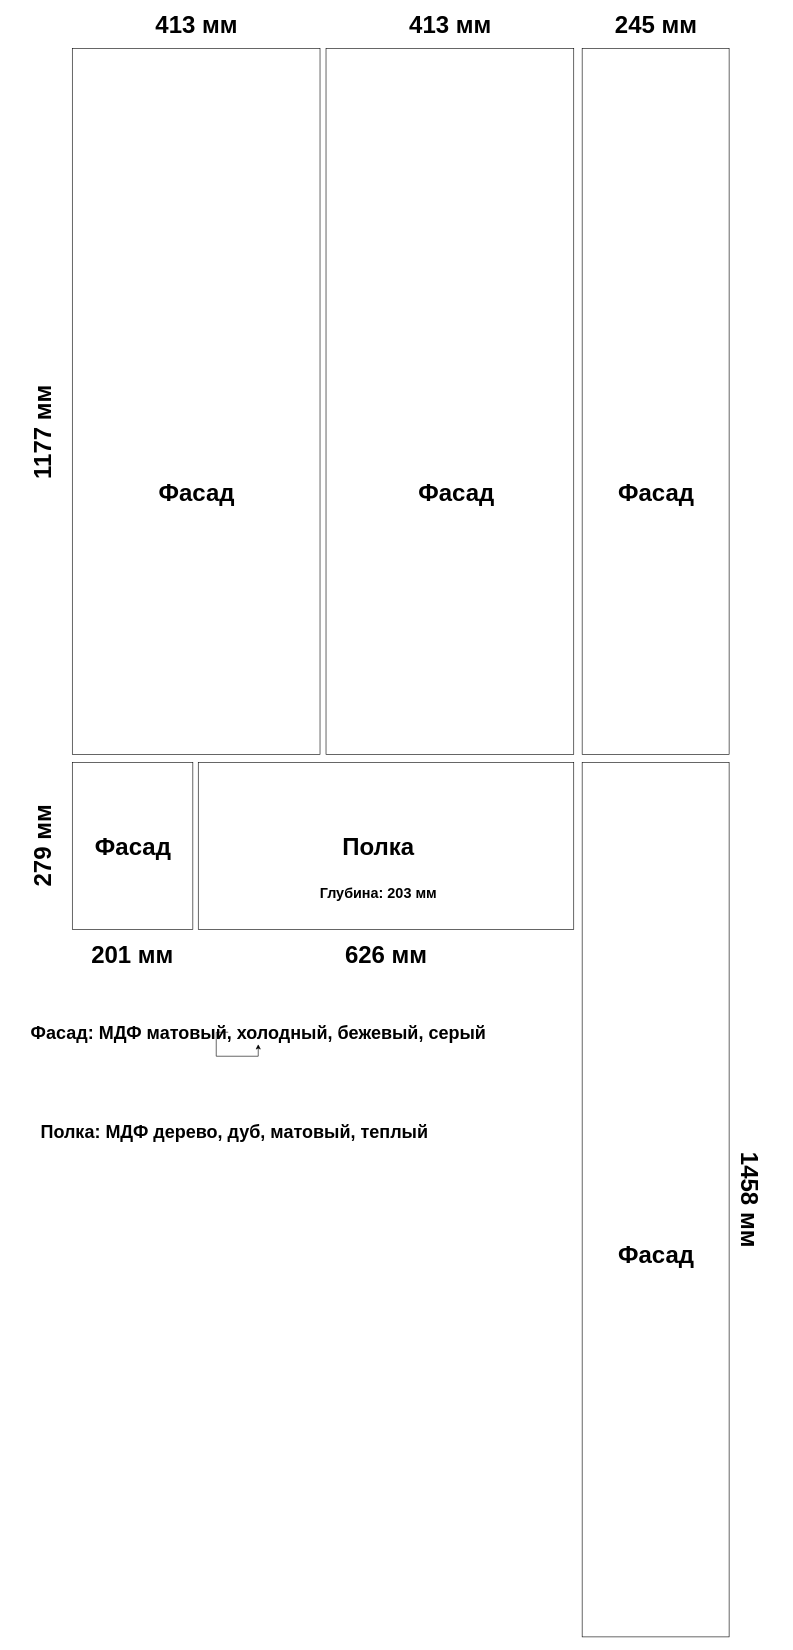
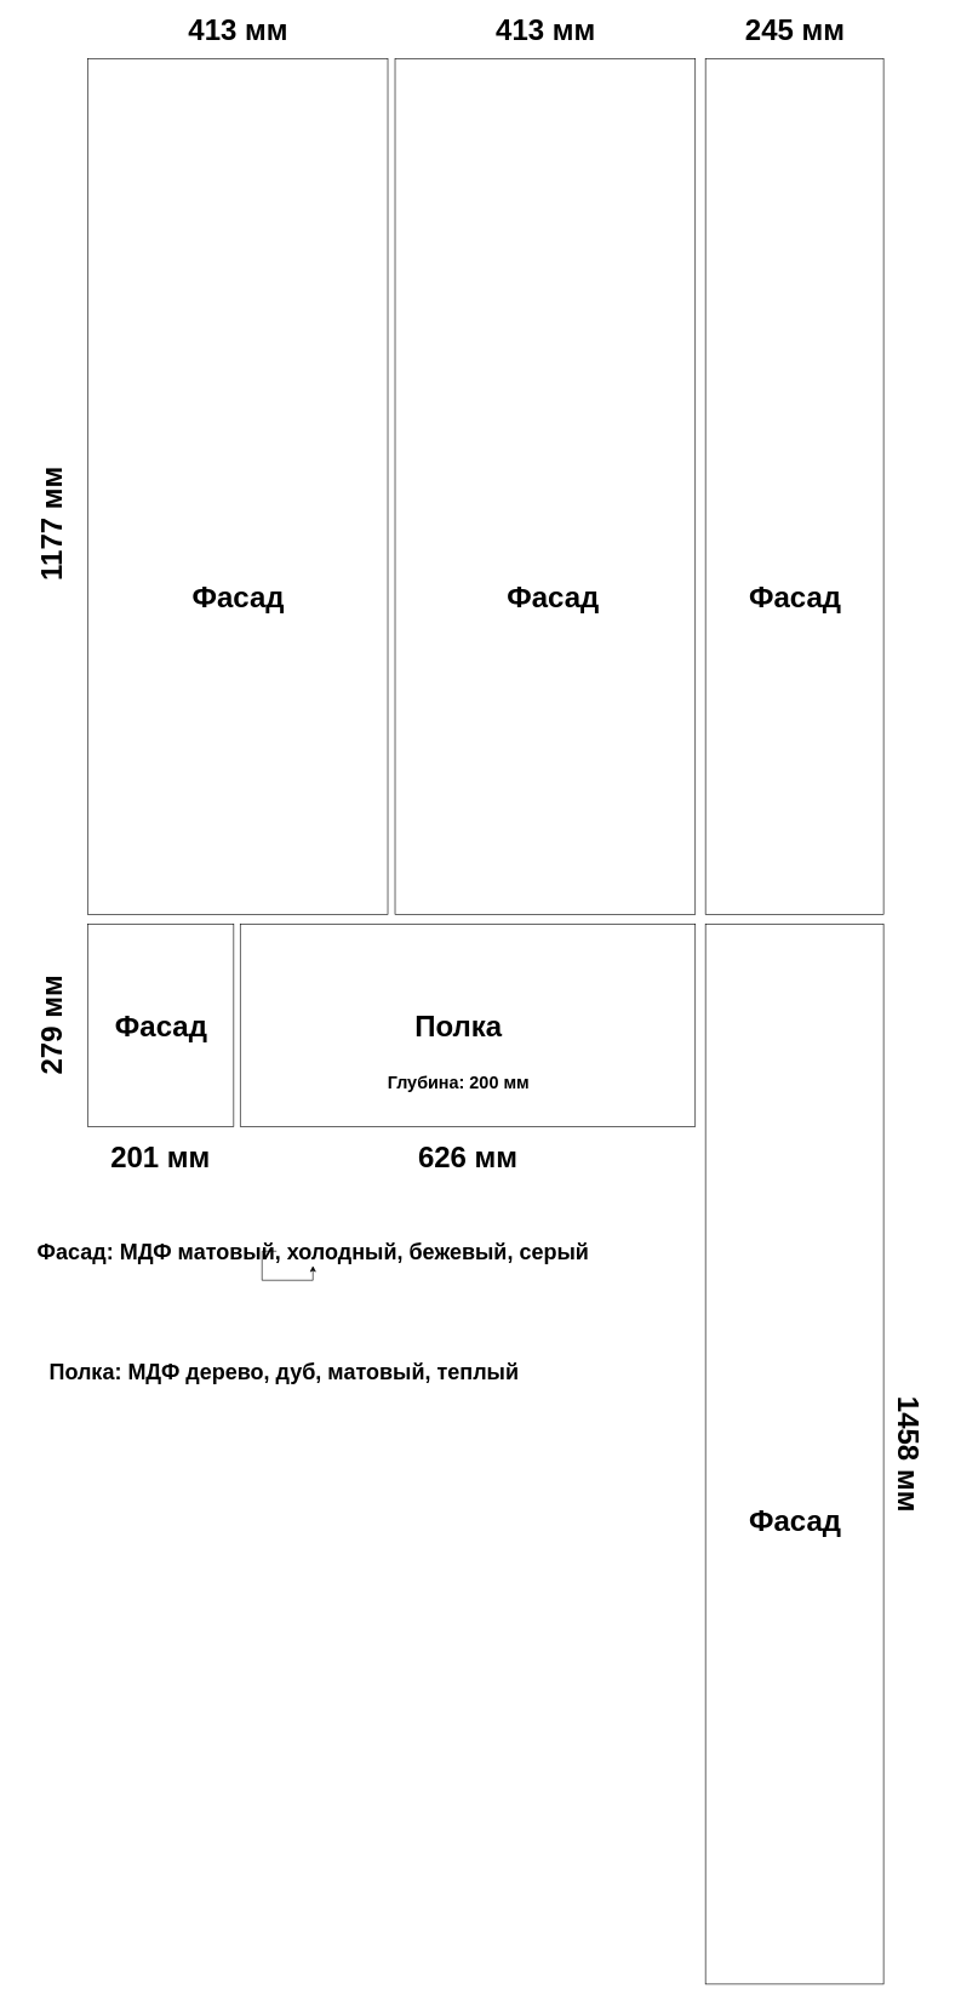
  <mxCell id="0" />
  <mxCell id="1" parent="0" />
  <mxCell id="2" value="" style="rounded=0;whiteSpace=wrap;html=1;fillColor=#FFFFFF;" vertex="1" parent="1"><mxGeometry x="120" y="80" width="413" height="1177" as="geometry" /></mxCell>
  <mxCell id="3" value="" style="rounded=0;whiteSpace=wrap;html=1;fillColor=#FFFFFF;" vertex="1" parent="1"><mxGeometry x="543" y="80" width="413" height="1177" as="geometry" /></mxCell>
  <mxCell id="4" value="" style="rounded=0;whiteSpace=wrap;html=1;fillColor=#FFFFFF;" vertex="1" parent="1"><mxGeometry x="970" y="1270" width="245" height="1458" as="geometry" /></mxCell>
  <mxCell id="5" value="" style="rounded=0;whiteSpace=wrap;html=1;fillColor=#FFFFFF;" vertex="1" parent="1"><mxGeometry x="970" y="80" width="245" height="1177" as="geometry" /></mxCell>
  <mxCell id="6" value="" style="whiteSpace=wrap;html=1;fillColor=#FFFFFF;" vertex="1" parent="1"><mxGeometry x="120" y="1270" width="201" height="279" as="geometry" /></mxCell>
  <mxCell id="7" value="" style="whiteSpace=wrap;html=1;fillColor=#FFFFFF;" vertex="1" parent="1"><mxGeometry x="330" y="1270" width="626" height="279" as="geometry" /></mxCell>
  <mxCell id="8" value="&lt;font style=&quot;font-size: 40px;&quot;&gt;Полка&lt;/font&gt;" style="text;strokeColor=none;fillColor=none;html=1;fontSize=24;fontStyle=1;verticalAlign=middle;align=center;" vertex="1" parent="1"><mxGeometry y="1389.5" width="100" height="40" as="geometry" x="580" /></mxCell>
  <mxCell id="9" value="&lt;font style=&quot;font-size: 40px;&quot;&gt;Фасад&lt;/font&gt;" style="text;strokeColor=none;fillColor=none;html=1;fontSize=24;fontStyle=1;verticalAlign=middle;align=center;" vertex="1" parent="1"><mxGeometry x="276.5" y="800" width="100" height="40" as="geometry" /></mxCell>
  <mxCell id="10" value="&lt;font style=&quot;font-size: 40px;&quot;&gt;Фасад&lt;/font&gt;" style="text;strokeColor=none;fillColor=none;html=1;fontSize=24;fontStyle=1;verticalAlign=middle;align=center;" vertex="1" parent="1"><mxGeometry x="710" y="800" width="100" height="40" as="geometry" /></mxCell>
  <mxCell id="11" value="&lt;font style=&quot;font-size: 40px;&quot;&gt;Фасад&lt;/font&gt;" style="text;strokeColor=none;fillColor=none;html=1;fontSize=24;fontStyle=1;verticalAlign=middle;align=center;" vertex="1" parent="1"><mxGeometry x="1042.5" y="800" width="100" height="40" as="geometry" /></mxCell>
  <mxCell id="12" value="&lt;font style=&quot;font-size: 40px;&quot;&gt;Фасад&lt;/font&gt;" style="text;strokeColor=none;fillColor=none;html=1;fontSize=24;fontStyle=1;verticalAlign=middle;align=center;" vertex="1" parent="1"><mxGeometry x="1042.5" y="2070" width="100" height="40" as="geometry" /></mxCell>
  <mxCell id="13" value="&lt;font style=&quot;font-size: 40px;&quot;&gt;Фасад&lt;/font&gt;" style="text;strokeColor=none;fillColor=none;html=1;fontSize=24;fontStyle=1;verticalAlign=middle;align=center;" vertex="1" parent="1"><mxGeometry x="170.5" y="1389.5" width="100" height="40" as="geometry" /></mxCell>
  <mxCell id="14" value="&lt;font style=&quot;font-size: 40px;&quot;&gt;1177 мм&lt;br&gt;&lt;/font&gt;" style="text;strokeColor=none;fillColor=none;html=1;fontSize=24;fontStyle=1;verticalAlign=middle;align=center;rotation=-90;" vertex="1" parent="1"><mxGeometry x="20" y="700" width="100" height="40" as="geometry" /></mxCell>
  <mxCell id="15" value="&lt;font style=&quot;font-size: 40px;&quot;&gt;413 мм&lt;br&gt;&lt;/font&gt;" style="text;strokeColor=none;fillColor=none;html=1;fontSize=24;fontStyle=1;verticalAlign=middle;align=center;rotation=0;" vertex="1" parent="1"><mxGeometry x="276.5" y="20" width="100" height="40" as="geometry" /></mxCell>
  <mxCell id="16" value="&lt;font style=&quot;font-size: 40px;&quot;&gt;413 мм&lt;br&gt;&lt;/font&gt;" style="text;strokeColor=none;fillColor=none;html=1;fontSize=24;fontStyle=1;verticalAlign=middle;align=center;rotation=0;" vertex="1" parent="1"><mxGeometry x="699.5" y="20" width="100" height="40" as="geometry" /></mxCell>
  <mxCell id="17" value="&lt;font style=&quot;font-size: 40px;&quot;&gt;279 мм&lt;br&gt;&lt;/font&gt;" style="text;strokeColor=none;fillColor=none;html=1;fontSize=24;fontStyle=1;verticalAlign=middle;align=center;rotation=-90;" vertex="1" parent="1"><mxGeometry x="20" y="1389.5" width="100" height="40" as="geometry" /></mxCell>
  <mxCell id="18" value="&lt;font style=&quot;font-size: 40px;&quot;&gt;1458 мм&lt;br&gt;&lt;/font&gt;" style="text;strokeColor=none;fillColor=none;html=1;fontSize=24;fontStyle=1;verticalAlign=middle;align=center;rotation=90;" vertex="1" parent="1"><mxGeometry x="1200" y="1979" width="100" height="40" as="geometry" /></mxCell>
  <mxCell id="19" value="&lt;font style=&quot;font-size: 40px;&quot;&gt;201 мм&lt;br&gt;&lt;/font&gt;" style="text;strokeColor=none;fillColor=none;html=1;fontSize=24;fontStyle=1;verticalAlign=middle;align=center;rotation=0;" vertex="1" parent="1"><mxGeometry x="170" y="1570" width="100" height="40" as="geometry" /></mxCell>
  <mxCell id="20" value="&lt;font style=&quot;font-size: 40px;&quot;&gt;626 мм&lt;br&gt;&lt;/font&gt;" style="text;strokeColor=none;fillColor=none;html=1;fontSize=24;fontStyle=1;verticalAlign=middle;align=center;rotation=0;" vertex="1" parent="1"><mxGeometry x="593" y="1570" width="100" height="40" as="geometry" /></mxCell>
  <mxCell id="21" value="&lt;font style=&quot;font-size: 40px;&quot;&gt;245 мм&lt;br&gt;&lt;/font&gt;" style="text;strokeColor=none;fillColor=none;html=1;fontSize=24;fontStyle=1;verticalAlign=middle;align=center;rotation=0;" vertex="1" parent="1"><mxGeometry x="1042.5" y="20" width="100" height="40" as="geometry" /></mxCell>
- <mxCell id="22" value="&lt;font style=&quot;font-size: 24px;&quot;&gt;Глубина: 203 мм&lt;/font&gt;" style="text;strokeColor=none;fillColor=none;html=1;fontSize=30;fontStyle=1;verticalAlign=middle;align=center;" vertex="1" parent="1"><mxGeometry y="1470" width="100" height="30" as="geometry" x="580" /></mxCell>
+ <mxCell id="22" value="&lt;font style=&quot;font-size: 24px;&quot;&gt;Глубина: 200 мм&lt;/font&gt;" style="text;strokeColor=none;fillColor=none;html=1;fontSize=30;fontStyle=1;verticalAlign=middle;align=center;" vertex="1" parent="1"><mxGeometry y="1470" width="100" height="30" as="geometry" x="580" /></mxCell>
  <mxCell id="23" value="&lt;font style=&quot;font-size: 30px;&quot;&gt;Фасад: МДФ матовый, холодный, бежевый, серый&lt;/font&gt;" style="text;strokeColor=none;fillColor=none;html=1;fontSize=24;fontStyle=1;verticalAlign=middle;align=center;" vertex="1" parent="1"><mxGeometry x="380" y="1700" width="100" height="40" as="geometry" /></mxCell>
  <mxCell id="24" style="edgeStyle=orthogonalEdgeStyle;rounded=0;orthogonalLoop=1;jettySize=auto;html=1;exitX=0;exitY=0.5;exitDx=0;exitDy=0;" edge="1" parent="1" source="23" target="23"><mxGeometry relative="1" as="geometry" /></mxCell>
  <mxCell id="25" value="&lt;font style=&quot;font-size: 30px;&quot;&gt;Полка: МДФ дерево, дуб, матовый, теплый&lt;/font&gt;" style="text;strokeColor=none;fillColor=none;html=1;fontSize=24;fontStyle=1;verticalAlign=middle;align=center;" vertex="1" parent="1"><mxGeometry x="340" y="1865" width="100" height="40" as="geometry" /></mxCell>
